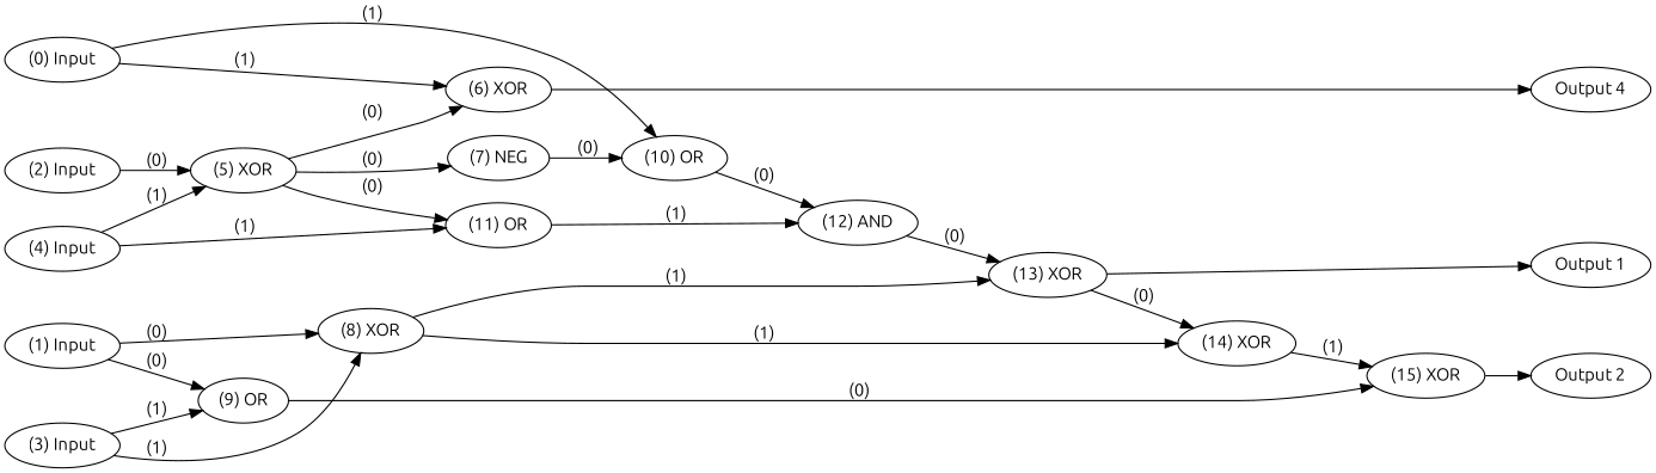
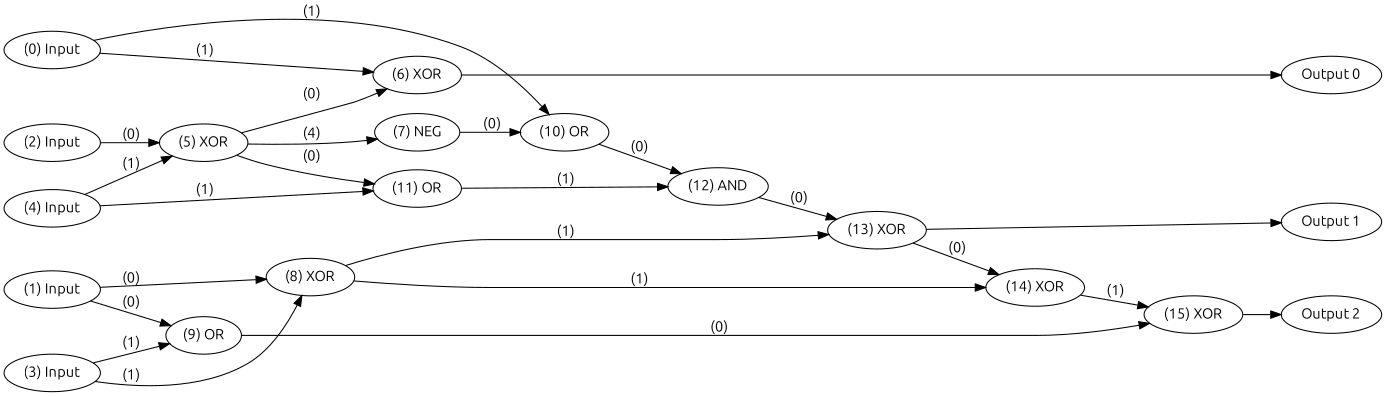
  digraph {
    fontname=Ubuntu
    rankdir=LR
    node [color=black fontcolor=black fontname=Ubuntu labelfontcolor=black]
    edge [bold=true color=black fontcolor=black fontname=Ubuntu labelfontcolor=black]
    n1 [label="(0) Input"]
    n2 [label="(1) Input"]
    n3 [label="(2) Input"]
    n4 [label="(3) Input"]
    n5 [label="(4) Input"]
-   n6 [label="Output 4"]
+   n6 [label="Output 0"]
    n7 [label="Output 1"]
    n8 [label="Output 2"]
    n9 [label="(6) XOR"]
    n10 [label="(10) OR"]
    n11 [label="(8) XOR"]
    n12 [label="(9) OR"]
    n13 [label="(5) XOR"]
    n14 [label="(11) OR"]
    n15 [label="(12) AND"]
    n16 [label="(13) XOR"]
    n17 [label="(14) XOR"]
    n18 [label="(15) XOR"]
    n19 [label="(7) NEG"]
    subgraph sub_1 {
      rank=source
      n1
      n2
      n3
      n4
      n5
    }
    subgraph sub_2 {
      rank=max
      n6
      n7
      n8
    }
    n1 -> n9 [label=" (1)"]
    n1 -> n10 [label=" (1)"]
    n2 -> n11 [label=" (0)"]
    n2 -> n12 [label=" (0)"]
    n3 -> n13 [label=" (0)"]
    n4 -> n11 [label=" (1)"]
    n4 -> n12 [label=" (1)"]
    n5 -> n13 [label=" (1)"]
    n5 -> n14 [label=" (1)"]
    n9 -> n6
    n10 -> n15 [label=" (0)"]
    n11 -> n16 [label=" (1)"]
    n11 -> n17 [label=" (1)"]
    n12 -> n18 [label=" (0)"]
    n13 -> n9 [label=" (0)"]
    n13 -> n14 [label=" (0)"]
-   n13 -> n19 [label=" (0)"]
+   n13 -> n19 [label=" (4)"]
    n14 -> n15 [label=" (1)"]
    n15 -> n16 [label=" (0)"]
    n16 -> n7
    n16 -> n17 [label=" (0)"]
    n17 -> n18 [label=" (1)"]
    n18 -> n8
    n19 -> n10 [label=" (0)"]
  }
